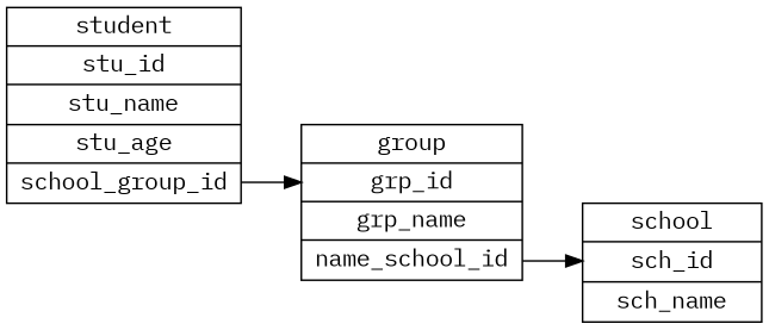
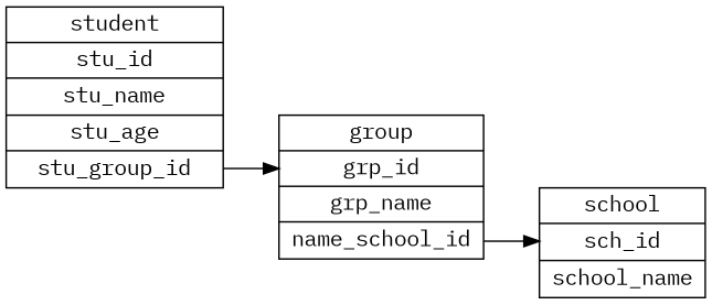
  digraph {
    fontname="IBM Plex Mono"
    rankdir=LR
    node [fontname="IBM Plex Mono" shape=record]
    edge [fontname="IBM Plex Mono" headport=id]
-   n1 [label="<student>student|stu_id|stu_name|stu_age|<gid>school_group_id"]
+   n1 [label="<student>student|stu_id|stu_name|stu_age|<gid>stu_group_id"]
    n2 [label="<group>group|<id>grp_id|grp_name|<sid>name_school_id"]
-   n3 [label="<school>school|<id>sch_id|sch_name"]
+   n3 [label="<school>school|<id>sch_id|school_name"]
    n1 -> n2 [tailport=gid]
    n2 -> n3 [tailport=sid]
  }
